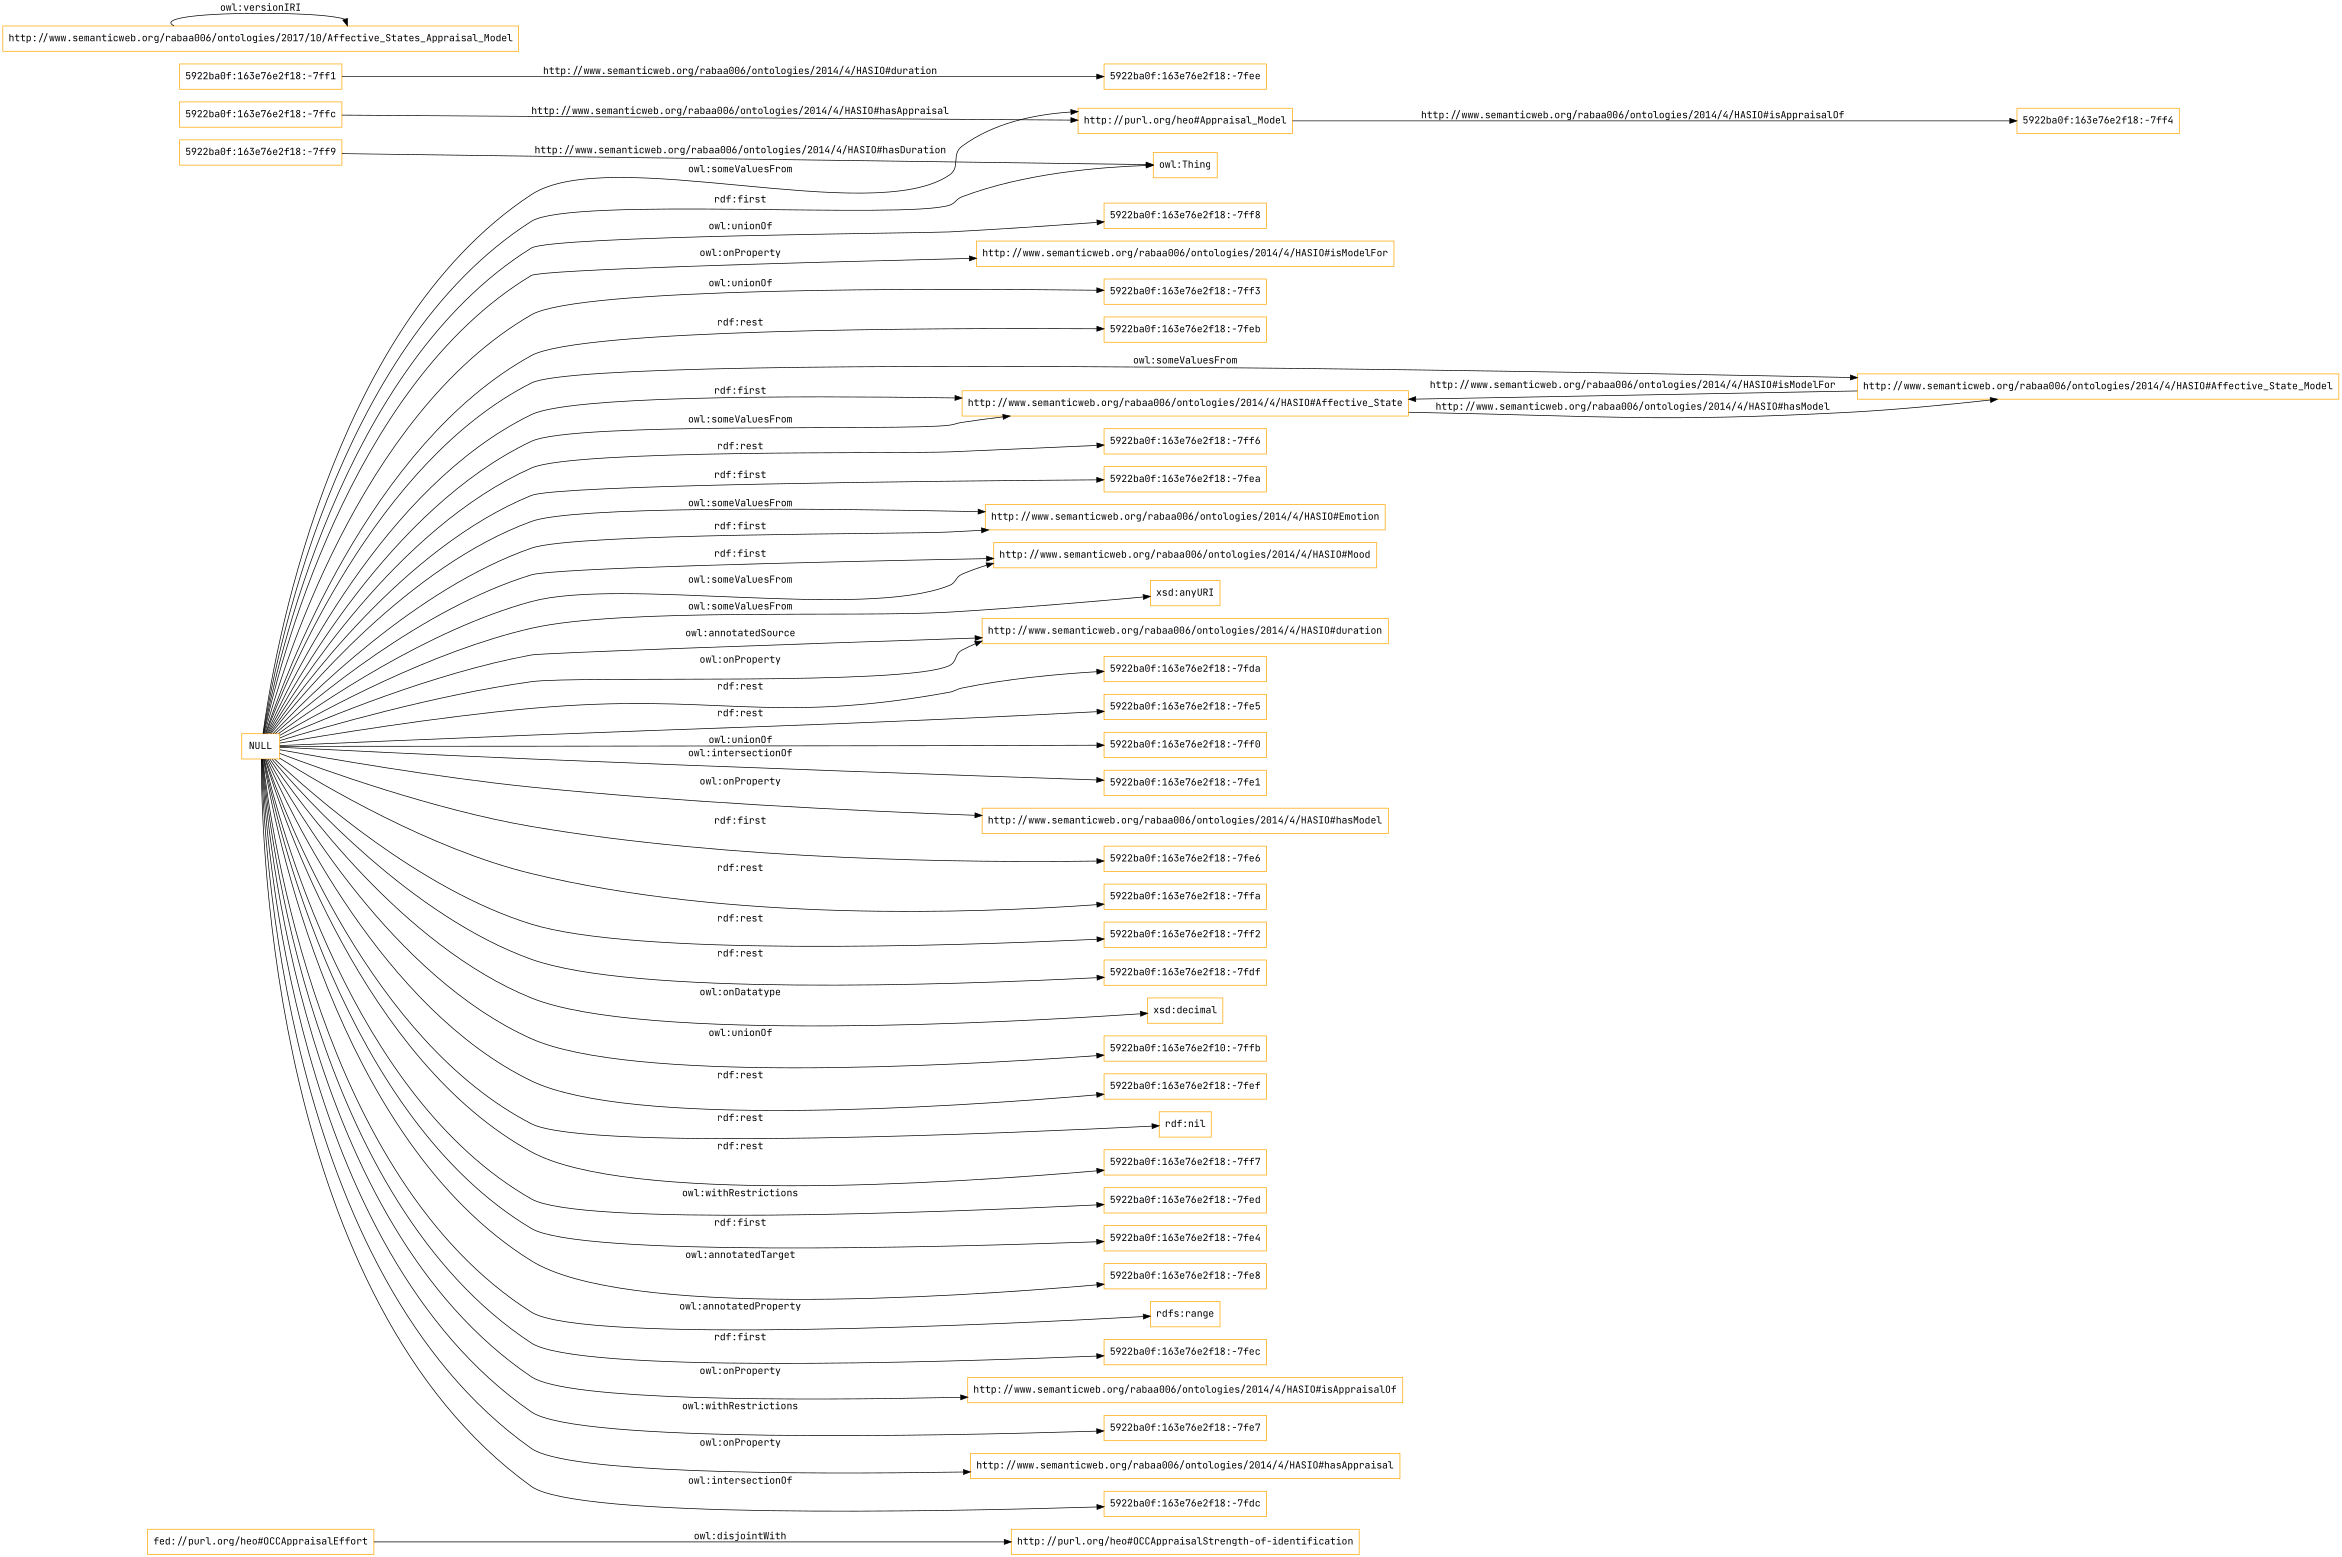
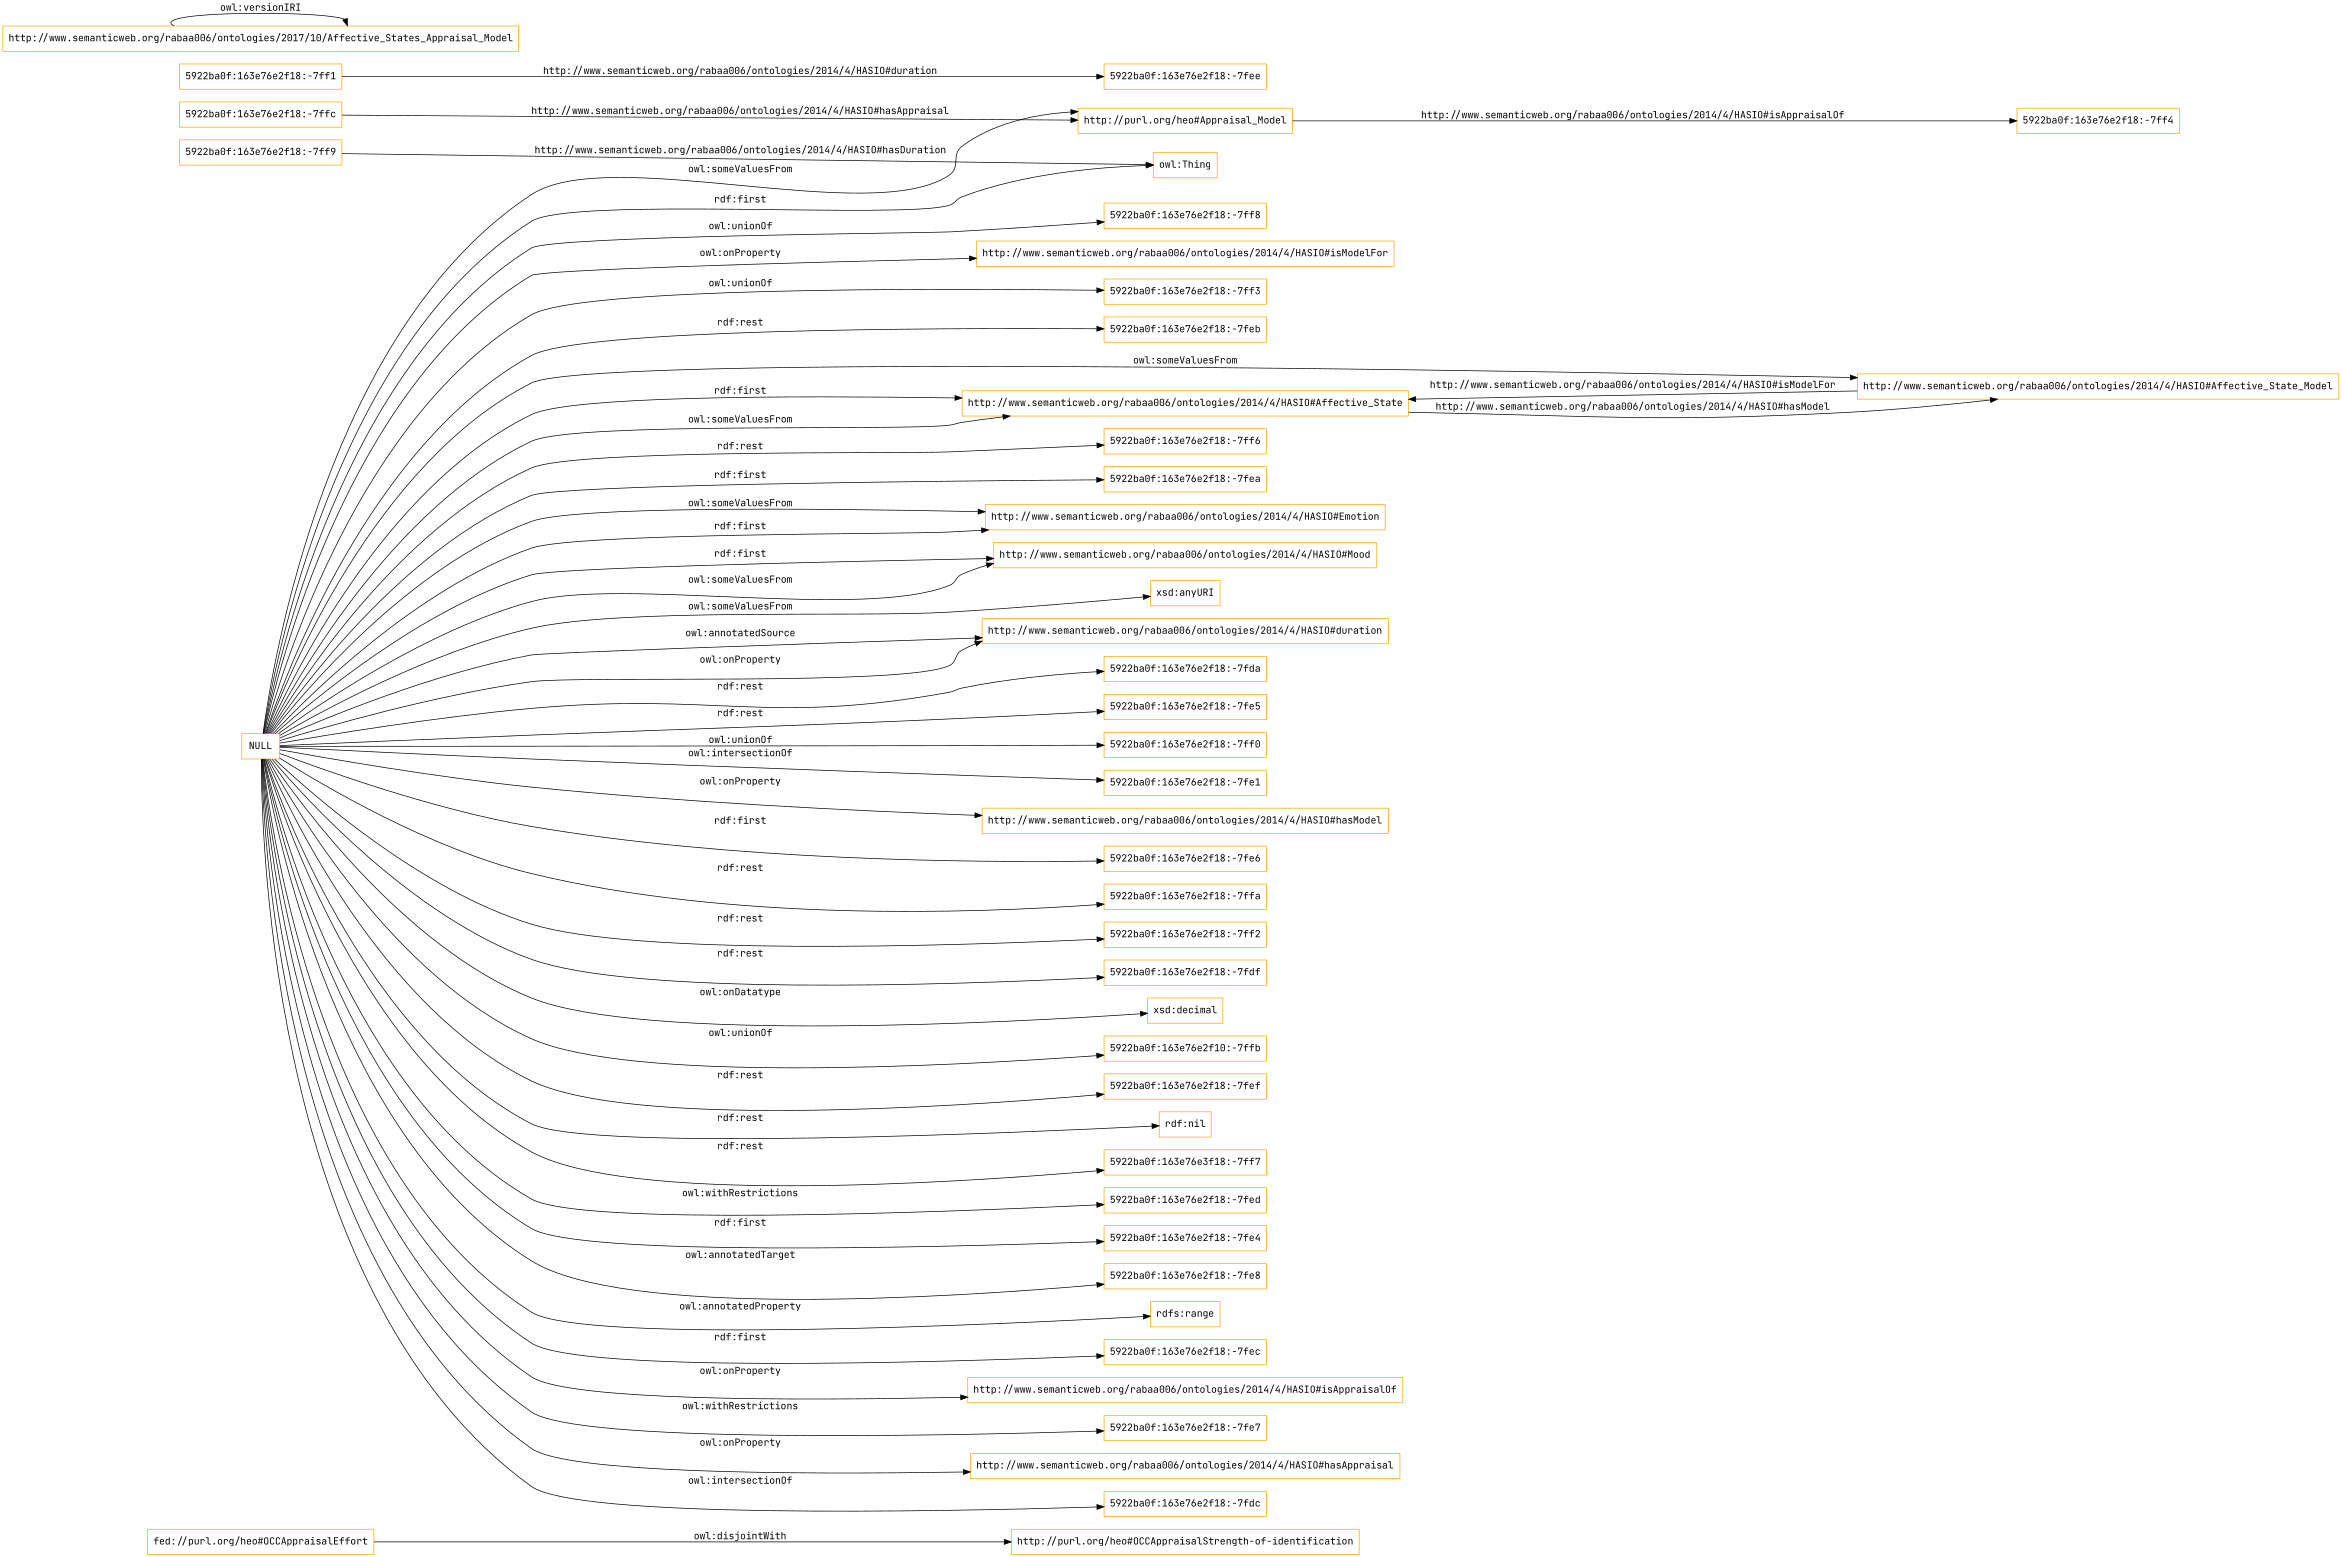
  digraph {
    fontname="JetBrains Mono"
    rankdir=LR
    node [color=orange fontname="JetBrains Mono" shape=rectangle]
    edge [fontname="JetBrains Mono"]
    n1 [label="fed://purl.org/heo#OCCAppraisalEffort"]
    "http://purl.org/heo#OCCAppraisalStrength-of-identification"
    "http://www.semanticweb.org/rabaa006/ontologies/2014/4/HASIO#Affective_State"
    "http://www.semanticweb.org/rabaa006/ontologies/2014/4/HASIO#Affective_State_Model"
    "5922ba0f:163e76e2f18:-7ffc"
    "http://purl.org/heo#Appraisal_Model"
    "5922ba0f:163e76e2f18:-7ff4"
    "5922ba0f:163e76e2f18:-7ff9"
    "owl:Thing"
    "5922ba0f:163e76e2f18:-7ff1"
    "5922ba0f:163e76e2f18:-7fee"
    "http://www.semanticweb.org/rabaa006/ontologies/2017/10/Affective_States_Appraisal_Model"
    NULL
    "http://www.semanticweb.org/rabaa006/ontologies/2014/4/HASIO#Emotion"
    "http://www.semanticweb.org/rabaa006/ontologies/2014/4/HASIO#Mood"
    "xsd:anyURI"
    "http://www.semanticweb.org/rabaa006/ontologies/2014/4/HASIO#duration"
    "5922ba0f:163e76e2f18:-7fda"
    "5922ba0f:163e76e2f18:-7fe5"
    "5922ba0f:163e76e2f18:-7ff0"
    "5922ba0f:163e76e2f18:-7fe1"
    "http://www.semanticweb.org/rabaa006/ontologies/2014/4/HASIO#hasModel"
    "5922ba0f:163e76e2f18:-7fe6"
    "5922ba0f:163e76e2f18:-7ffa"
    "5922ba0f:163e76e2f18:-7ff2"
    "5922ba0f:163e76e2f18:-7fdf"
    "xsd:decimal"
    n28 [label="5922ba0f:163e76e2f10:-7ffb"]
    "5922ba0f:163e76e2f18:-7fef"
    "rdf:nil"
-   "5922ba0f:163e76e2f18:-7ff7"
+   "5922ba0f:163e76e2f18:-7ff7" [label="5922ba0f:163e76e3f18:-7ff7"]
    "5922ba0f:163e76e2f18:-7fed"
    "5922ba0f:163e76e2f18:-7fe4"
    "5922ba0f:163e76e2f18:-7fe8"
    "rdfs:range"
    "5922ba0f:163e76e2f18:-7fec"
    "http://www.semanticweb.org/rabaa006/ontologies/2014/4/HASIO#isAppraisalOf"
    "5922ba0f:163e76e2f18:-7fe7"
    "http://www.semanticweb.org/rabaa006/ontologies/2014/4/HASIO#hasAppraisal"
    "5922ba0f:163e76e2f18:-7fdc"
    "5922ba0f:163e76e2f18:-7ff8"
    "http://www.semanticweb.org/rabaa006/ontologies/2014/4/HASIO#isModelFor"
    "5922ba0f:163e76e2f18:-7ff3"
    "5922ba0f:163e76e2f18:-7feb"
    "5922ba0f:163e76e2f18:-7ff6"
    "5922ba0f:163e76e2f18:-7fea"
    n1 -> "http://purl.org/heo#OCCAppraisalStrength-of-identification" [label="owl:disjointWith"]
    "http://www.semanticweb.org/rabaa006/ontologies/2014/4/HASIO#Affective_State" -> "http://www.semanticweb.org/rabaa006/ontologies/2014/4/HASIO#Affective_State_Model" [label="http://www.semanticweb.org/rabaa006/ontologies/2014/4/HASIO#hasModel"]
    "http://www.semanticweb.org/rabaa006/ontologies/2014/4/HASIO#Affective_State_Model" -> "http://www.semanticweb.org/rabaa006/ontologies/2014/4/HASIO#Affective_State" [label="http://www.semanticweb.org/rabaa006/ontologies/2014/4/HASIO#isModelFor"]
    "5922ba0f:163e76e2f18:-7ffc" -> "http://purl.org/heo#Appraisal_Model" [label="http://www.semanticweb.org/rabaa006/ontologies/2014/4/HASIO#hasAppraisal"]
    "http://purl.org/heo#Appraisal_Model" -> "5922ba0f:163e76e2f18:-7ff4" [label="http://www.semanticweb.org/rabaa006/ontologies/2014/4/HASIO#isAppraisalOf"]
    "5922ba0f:163e76e2f18:-7ff9" -> "owl:Thing" [label="http://www.semanticweb.org/rabaa006/ontologies/2014/4/HASIO#hasDuration"]
    "5922ba0f:163e76e2f18:-7ff1" -> "5922ba0f:163e76e2f18:-7fee" [label="http://www.semanticweb.org/rabaa006/ontologies/2014/4/HASIO#duration"]
    "http://www.semanticweb.org/rabaa006/ontologies/2017/10/Affective_States_Appraisal_Model" -> "http://www.semanticweb.org/rabaa006/ontologies/2017/10/Affective_States_Appraisal_Model" [label="owl:versionIRI"]
    NULL -> "http://www.semanticweb.org/rabaa006/ontologies/2014/4/HASIO#Affective_State" [label="owl:someValuesFrom"]
    NULL -> "http://www.semanticweb.org/rabaa006/ontologies/2014/4/HASIO#Affective_State" [label="rdf:first"]
    NULL -> "http://www.semanticweb.org/rabaa006/ontologies/2014/4/HASIO#Affective_State_Model" [label="owl:someValuesFrom"]
    NULL -> "http://purl.org/heo#Appraisal_Model" [label="owl:someValuesFrom"]
    NULL -> "owl:Thing" [label="rdf:first"]
    NULL -> "http://www.semanticweb.org/rabaa006/ontologies/2014/4/HASIO#Emotion" [label="rdf:first"]
    NULL -> "http://www.semanticweb.org/rabaa006/ontologies/2014/4/HASIO#Emotion" [label="owl:someValuesFrom"]
    NULL -> "http://www.semanticweb.org/rabaa006/ontologies/2014/4/HASIO#Mood" [label="owl:someValuesFrom"]
    NULL -> "http://www.semanticweb.org/rabaa006/ontologies/2014/4/HASIO#Mood" [label="rdf:first"]
    NULL -> "xsd:anyURI" [label="owl:someValuesFrom"]
    NULL -> "http://www.semanticweb.org/rabaa006/ontologies/2014/4/HASIO#duration" [label="owl:onProperty"]
    NULL -> "http://www.semanticweb.org/rabaa006/ontologies/2014/4/HASIO#duration" [label="owl:annotatedSource"]
    NULL -> "5922ba0f:163e76e2f18:-7fda" [label="rdf:rest"]
    NULL -> "5922ba0f:163e76e2f18:-7fe5" [label="rdf:rest"]
    NULL -> "5922ba0f:163e76e2f18:-7ff0" [label="owl:unionOf"]
    NULL -> "5922ba0f:163e76e2f18:-7fe1" [label="owl:intersectionOf"]
    NULL -> "http://www.semanticweb.org/rabaa006/ontologies/2014/4/HASIO#hasModel" [label="owl:onProperty"]
    NULL -> "5922ba0f:163e76e2f18:-7fe6" [label="rdf:first"]
    NULL -> "5922ba0f:163e76e2f18:-7ffa" [label="rdf:rest"]
    NULL -> "5922ba0f:163e76e2f18:-7ff2" [label="rdf:rest"]
    NULL -> "5922ba0f:163e76e2f18:-7fdf" [label="rdf:rest"]
    NULL -> "xsd:decimal" [label="owl:onDatatype"]
    NULL -> n28 [label="owl:unionOf"]
    NULL -> "5922ba0f:163e76e2f18:-7fef" [label="rdf:rest"]
    NULL -> "rdf:nil" [label="rdf:rest"]
    NULL -> "5922ba0f:163e76e2f18:-7ff7" [label="rdf:rest"]
    NULL -> "5922ba0f:163e76e2f18:-7fed" [label="owl:withRestrictions"]
    NULL -> "5922ba0f:163e76e2f18:-7fe4" [label="rdf:first"]
    NULL -> "5922ba0f:163e76e2f18:-7fe8" [label="owl:annotatedTarget"]
    NULL -> "rdfs:range" [label="owl:annotatedProperty"]
    NULL -> "5922ba0f:163e76e2f18:-7fec" [label="rdf:first"]
    NULL -> "http://www.semanticweb.org/rabaa006/ontologies/2014/4/HASIO#isAppraisalOf" [label="owl:onProperty"]
    NULL -> "5922ba0f:163e76e2f18:-7fe7" [label="owl:withRestrictions"]
    NULL -> "http://www.semanticweb.org/rabaa006/ontologies/2014/4/HASIO#hasAppraisal" [label="owl:onProperty"]
    NULL -> "5922ba0f:163e76e2f18:-7fdc" [label="owl:intersectionOf"]
    NULL -> "5922ba0f:163e76e2f18:-7ff8" [label="owl:unionOf"]
    NULL -> "http://www.semanticweb.org/rabaa006/ontologies/2014/4/HASIO#isModelFor" [label="owl:onProperty"]
    NULL -> "5922ba0f:163e76e2f18:-7ff3" [label="owl:unionOf"]
    NULL -> "5922ba0f:163e76e2f18:-7feb" [label="rdf:rest"]
    NULL -> "5922ba0f:163e76e2f18:-7ff6" [label="rdf:rest"]
    NULL -> "5922ba0f:163e76e2f18:-7fea" [label="rdf:first"]
  }
